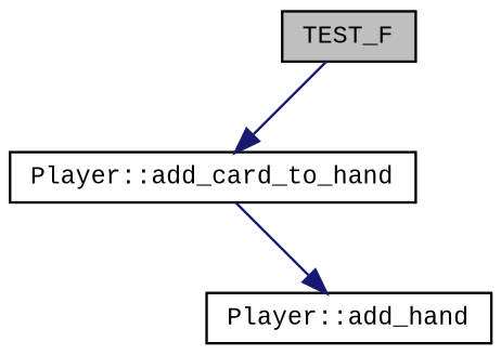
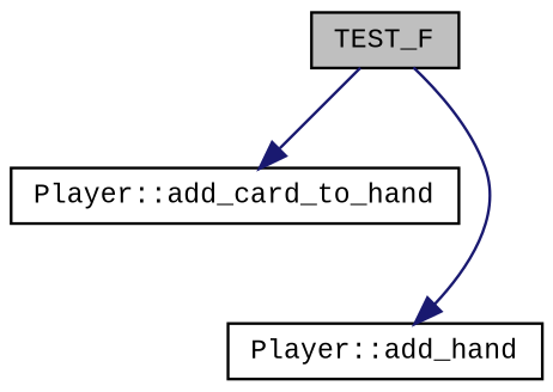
  digraph {
    fontname="Liberation Mono"
    rankdir=TB
    node [color=black fillcolor=white fontname="Liberation Mono" fontsize=10 shape=record style=filled]
    edge [color=midnightblue fontname="Liberation Mono" fontsize=10 labelfontname=Helvetica labelfontsize=10 style=solid]
    n1 [fillcolor=grey75 fontcolor=black height=0.2 label=TEST_F width=0.4]
    n2 [height=0.2 label="Player::add_card_to_hand" width=0.4]
    n3 [height=0.2 label="Player::add_hand" width=0.4]
    n1 -> n2
-   n2 -> n3
+   n1 -> n3
  }
